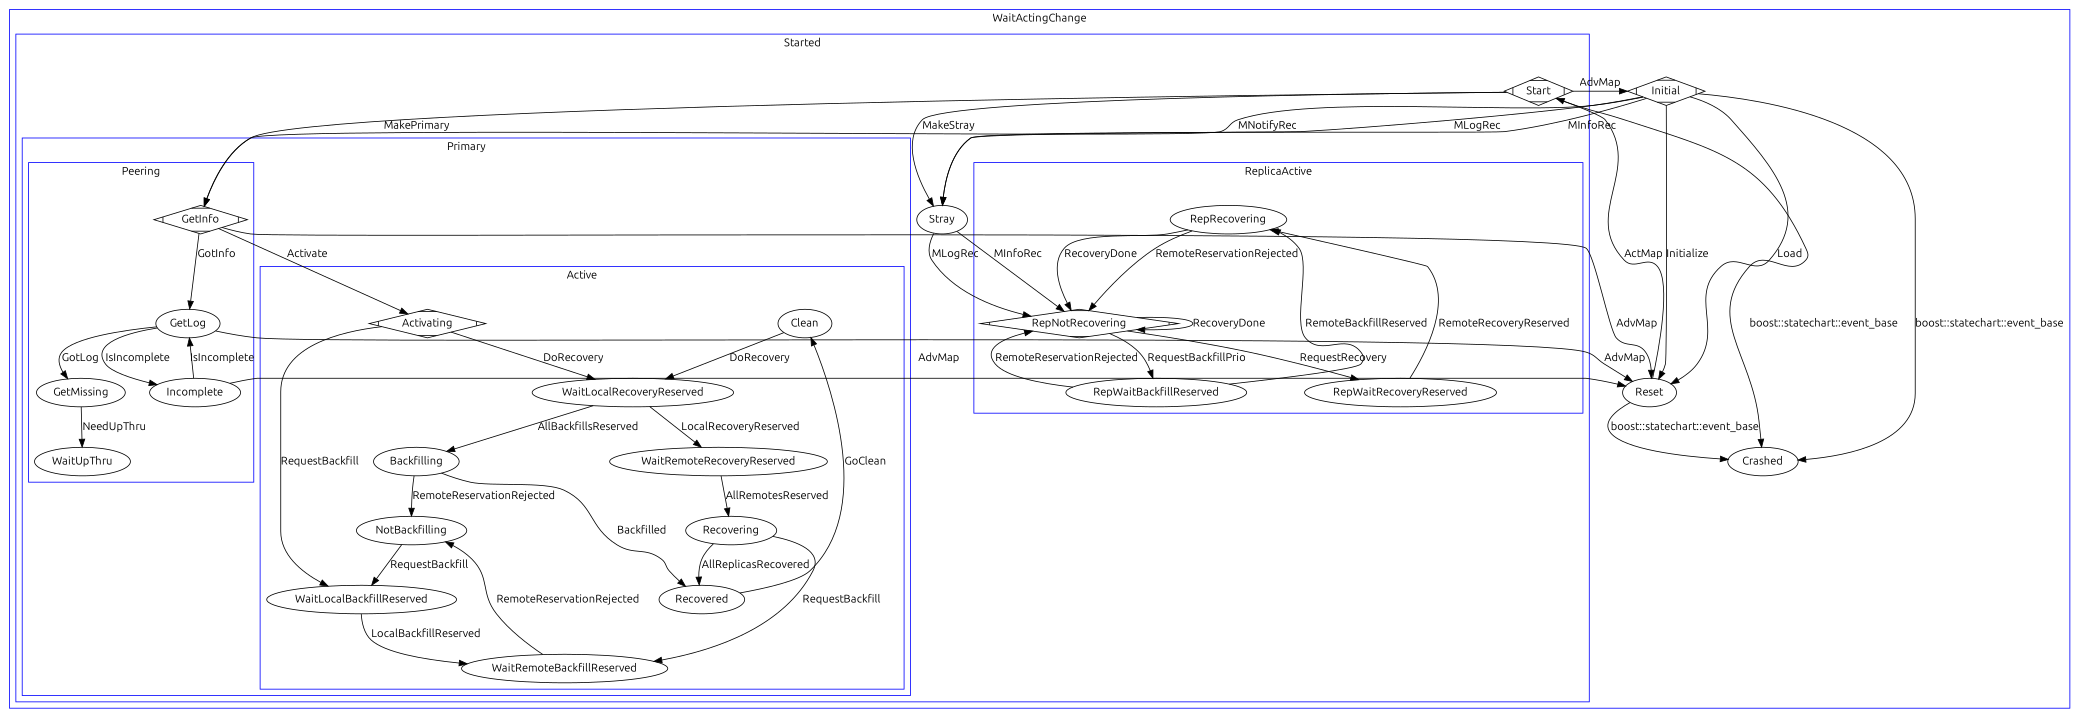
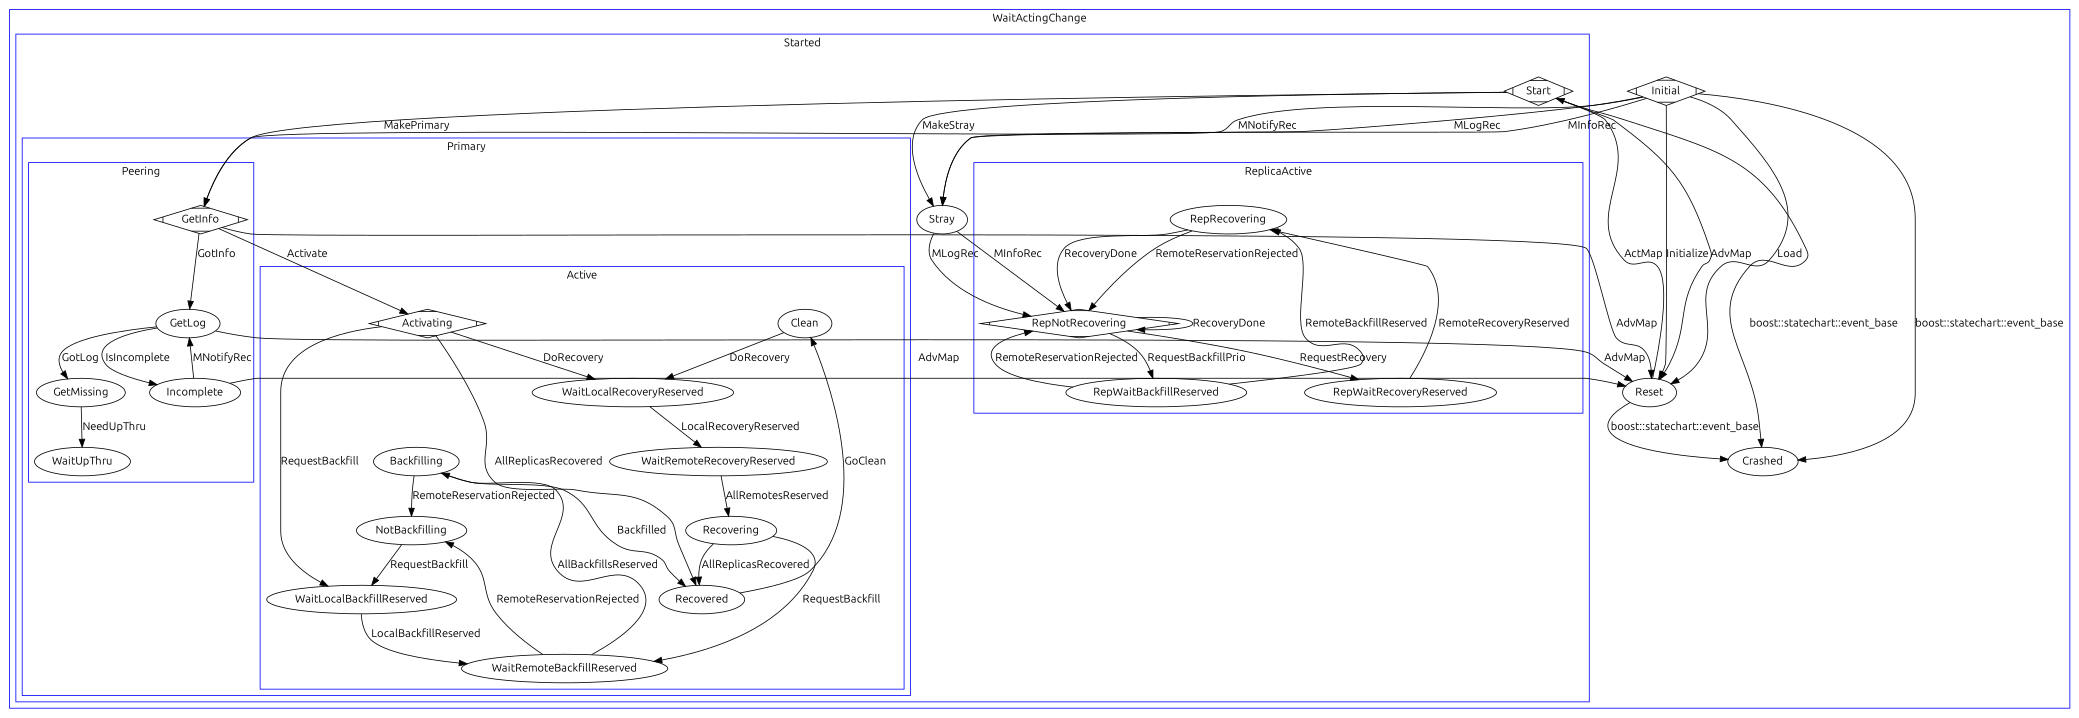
  digraph {
    compound=true
    fontname=Ubuntu
    node [fontname=Ubuntu]
    edge [fontname=Ubuntu]
    GetInfo [shape=Mdiamond]
    GetLog
    GetMissing
    WaitUpThru
    Incomplete
    Clean
    Recovered
    Backfilling
    WaitRemoteBackfillReserved
    WaitLocalBackfillReserved
    NotBackfilling
    Recovering
    WaitRemoteRecoveryReserved
    WaitLocalRecoveryReserved
    Activating [shape=Mdiamond]
    RepRecovering
    RepWaitBackfillReserved
    RepWaitRecoveryReserved
    RepNotRecovering [shape=Mdiamond]
    Start [shape=Mdiamond]
    Stray
    Crashed
    Initial [shape=Mdiamond]
    Reset
    subgraph cluster_1 {
      color=blue
      label=WaitActingChange
      Crashed
      Initial
      Reset
      subgraph cluster_2 {
        color=blue
        label=Started
        Start
        Stray
        subgraph cluster_3 {
          color=blue
          label=Primary
          subgraph cluster_4 {
            color=blue
            label=Peering
            GetInfo
            GetLog
            GetMissing
            WaitUpThru
            Incomplete
          }
          subgraph cluster_5 {
            color=blue
            label=Active
            Clean
            Recovered
            Backfilling
            WaitRemoteBackfillReserved
            WaitLocalBackfillReserved
            NotBackfilling
            Recovering
            WaitRemoteRecoveryReserved
            WaitLocalRecoveryReserved
            Activating
          }
        }
        subgraph cluster_6 {
          color=blue
          label=ReplicaActive
          RepRecovering
          RepWaitBackfillReserved
          RepWaitRecoveryReserved
          RepNotRecovering
        }
      }
    }
    GetInfo -> GetLog [label=GotInfo]
    GetInfo -> Activating [label=Activate]
    GetInfo -> Reset [label=AdvMap]
    GetLog -> GetMissing [label=GotLog]
    GetLog -> Incomplete [label=IsIncomplete]
    GetLog -> Reset [label=AdvMap]
    GetMissing -> WaitUpThru [label=NeedUpThru]
-   Incomplete -> GetLog [label=IsIncomplete]
+   Incomplete -> GetLog [label=MNotifyRec]
    Incomplete -> Reset [label=AdvMap]
    Clean -> WaitLocalRecoveryReserved [label=DoRecovery]
    Recovered -> Clean [label=GoClean]
    Backfilling -> Recovered [label=Backfilled]
    Backfilling -> NotBackfilling [label=RemoteReservationRejected]
-   WaitLocalRecoveryReserved -> Backfilling [label=AllBackfillsReserved]
+   WaitRemoteBackfillReserved -> Backfilling [label=AllBackfillsReserved]
    WaitRemoteBackfillReserved -> NotBackfilling [label=RemoteReservationRejected]
    WaitLocalBackfillReserved -> WaitRemoteBackfillReserved [label=LocalBackfillReserved]
    NotBackfilling -> WaitLocalBackfillReserved [label=RequestBackfill]
    Recovering -> Recovered [label=AllReplicasRecovered]
    Recovering -> WaitRemoteBackfillReserved [label=RequestBackfill]
    WaitRemoteRecoveryReserved -> Recovering [label=AllRemotesReserved]
    WaitLocalRecoveryReserved -> WaitRemoteRecoveryReserved [label=LocalRecoveryReserved]
+   Activating -> Recovered [label=AllReplicasRecovered]
    Activating -> WaitLocalBackfillReserved [label=RequestBackfill]
    Activating -> WaitLocalRecoveryReserved [label=DoRecovery]
    RepRecovering -> RepNotRecovering [label=RecoveryDone]
    RepRecovering -> RepNotRecovering [label=RemoteReservationRejected]
    RepWaitBackfillReserved -> RepRecovering [label=RemoteBackfillReserved]
    RepWaitBackfillReserved -> RepNotRecovering [label=RemoteReservationRejected]
    RepWaitRecoveryReserved -> RepRecovering [label=RemoteRecoveryReserved]
    RepNotRecovering -> RepWaitBackfillReserved [label=RequestBackfillPrio]
    RepNotRecovering -> RepWaitRecoveryReserved [label=RequestRecovery]
    RepNotRecovering -> RepNotRecovering [label=RecoveryDone]
    Start -> GetInfo [label=MakePrimary]
    Start -> Stray [label=MakeStray]
    Start -> Crashed [label="boost::statechart::event_base"]
-   Start -> Initial [label=AdvMap]
+   Start -> Reset [label=AdvMap]
    Stray -> RepNotRecovering [label=MLogRec]
    Stray -> RepNotRecovering [label=MInfoRec]
    Initial -> GetInfo [label=MNotifyRec]
    Initial -> Stray [label=MLogRec]
    Initial -> Stray [label=MInfoRec]
    Initial -> Crashed [label="boost::statechart::event_base"]
    Initial -> Reset [label=Initialize]
    Initial -> Reset [label=Load]
    Reset -> Start [label=ActMap]
    Reset -> Crashed [label="boost::statechart::event_base"]
  }
